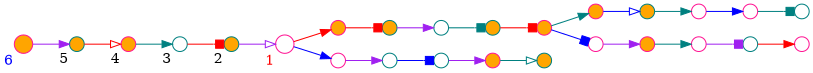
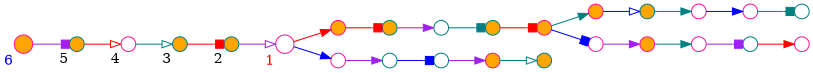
  digraph {
    forcelabels=true
    rankdir=LR
    node [color=deeppink fontcolor=Black shape=point style=filled fillcolor=orange]
    edge [arrowhead=normal splines=false color=purple]
    N0 [fontcolor=Red width=0.25 xlabel=1 fillcolor=white]
    s2_1 [width=0.2]
    s5_1 [width=0.2 fillcolor=white]
    s1_4 [color=teal width=0.2 xlabel=2]
-   s1_3 [color=teal width=0.2 xlabel=3 fillcolor=white]
-   s1_2 [width=0.2 xlabel=4]
+   s1_3 [color=teal width=0.2 xlabel=3]
+   s1_2 [width=0.2 xlabel=4 fillcolor=white]
    s1_1 [color=teal width=0.2 xlabel=5]
    N1 [fontcolor=Blue width=0.25 xlabel=6]
    s2_2 [color=teal width=0.2]
    s2_3 [color=teal width=0.2 fillcolor=white]
    s2_4 [color=teal width=0.2]
    N2 [width=0.2]
    s3_1 [width=0.2]
    s4_1 [width=0.2 fillcolor=white]
    s3_2 [color=teal width=0.2]
    s3_3 [width=0.2 fillcolor=white]
    s3_4 [width=0.2 fillcolor=white]
    N3 [color=teal width=0.2 fillcolor=white]
    s4_2 [width=0.2]
    s4_3 [width=0.2 fillcolor=white]
    s4_4 [color=teal width=0.2 fillcolor=white]
    N4 [width=0.2 fillcolor=white]
    s5_2 [color=teal width=0.2 fillcolor=white]
    s5_3 [color=teal width=0.2 fillcolor=white]
    s5_4 [width=0.2]
    N5 [color=teal width=0.2]
    N0 -> s2_1 [color=red]
    N0 -> s5_1 [color=blue]
    s2_1 -> s2_2 [arrowhead=box color=red]
    s5_1 -> s5_2
    s1_4 -> N0 [arrowhead=onormal]
    s1_3 -> s1_4 [arrowhead=box color=red]
-   s1_2 -> s1_3 [color=teal]
+   s1_2 -> s1_3 [arrowhead=onormal color=teal]
    s1_1 -> s1_2 [arrowhead=onormal color=red]
-   N1 -> s1_1
+   N1 -> s1_1 [arrowhead=box]
    s2_2 -> s2_3
    s2_3 -> s2_4 [arrowhead=box color=teal]
    s2_4 -> N2 [arrowhead=box color=red]
    N2 -> s3_1 [color=teal]
    N2 -> s4_1 [arrowhead=box color=blue]
    s3_1 -> s3_2 [arrowhead=onormal color=blue]
    s4_1 -> s4_2
    s3_2 -> s3_3 [color=teal]
    s3_3 -> s3_4 [color=blue]
    s3_4 -> N3 [arrowhead=box color=teal]
    s4_2 -> s4_3 [color=teal]
    s4_3 -> s4_4 [arrowhead=box]
    s4_4 -> N4 [color=red]
    s5_2 -> s5_3 [arrowhead=box color=blue]
    s5_3 -> s5_4
    s5_4 -> N5 [arrowhead=onormal color=teal]
  }
